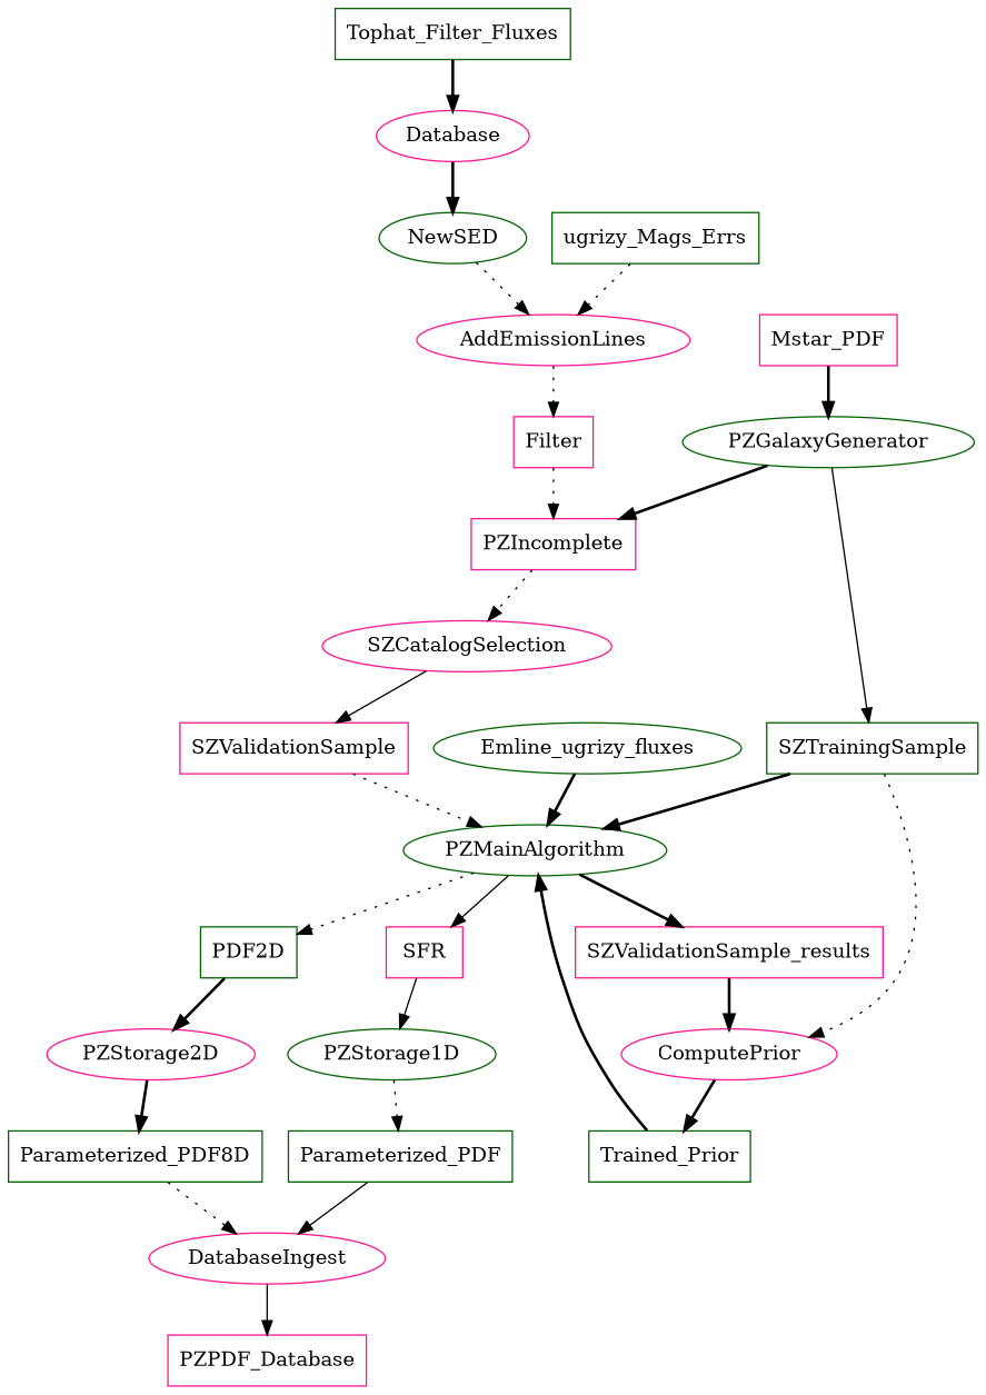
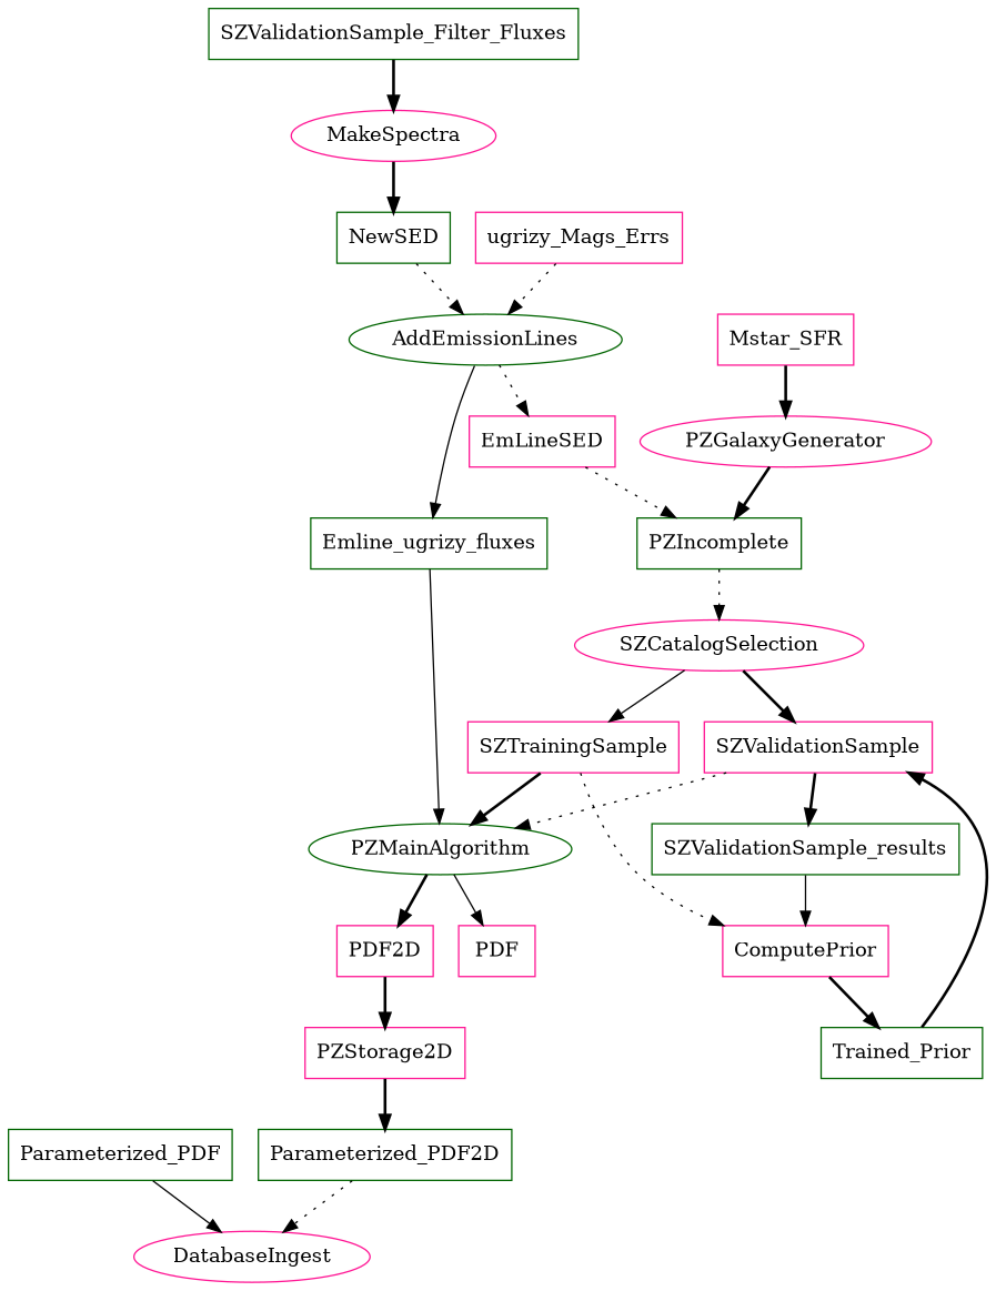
  digraph {
    node [color=darkgreen shape=box]
    edge [style=bold]
-   PZStorage1D [shape=ellipse]
    Parameterized_PDF
    DatabaseIngest [color=deeppink shape=ellipse]
    PZMainAlgorithm [shape=ellipse]
-   SZValidationSample_results [color=deeppink]
-   PDF2D
-   PDF [color=deeppink label=SFR]
-   ComputePrior [color=deeppink shape=ellipse]
-   PZStorage2D [color=deeppink shape=ellipse]
-   Parameterized_PDF2D [label=Parameterized_PDF8D]
-   AddEmissionLines [color=deeppink shape=ellipse]
-   Emline_ugrizy_fluxes [shape=ellipse]
-   EmLineSED [color=deeppink label=Filter]
-   PZIncomplete [color=deeppink]
+   SZValidationSample_results
+   PDF2D [color=deeppink]
+   PDF [color=deeppink]
+   ComputePrior [color=deeppink]
+   PZStorage2D [color=deeppink]
+   Parameterized_PDF2D
+   AddEmissionLines [shape=ellipse]
+   Emline_ugrizy_fluxes
+   EmLineSED [color=deeppink]
+   PZIncomplete
    SZCatalogSelection [color=deeppink shape=ellipse]
    SZValidationSample [color=deeppink]
-   SZTrainingSample
-   MakeSpectra [color=deeppink shape=ellipse label=Database]
-   NewSED [shape=ellipse]
-   PZPDF_Database [color=deeppink]
-   PZGalaxyGenerator [shape=ellipse]
+   SZTrainingSample [color=deeppink]
+   MakeSpectra [color=deeppink shape=ellipse]
+   NewSED
+   PZGalaxyGenerator [color=deeppink shape=ellipse]
    Trained_Prior
-   ugrizy_Mags_Errs
-   Mstar_SFR [color=deeppink label=Mstar_PDF]
-   Tophat_Filter_Fluxes
-   PZStorage1D -> Parameterized_PDF [style=dotted]
+   ugrizy_Mags_Errs [color=deeppink]
+   Mstar_SFR [color=deeppink]
+   Tophat_Filter_Fluxes [label=SZValidationSample_Filter_Fluxes]
    Parameterized_PDF -> DatabaseIngest [style=solid]
-   DatabaseIngest -> PZPDF_Database [style=solid]
-   PZMainAlgorithm -> SZValidationSample_results
-   PZMainAlgorithm -> PDF2D [style=dotted]
+   SZValidationSample -> SZValidationSample_results
+   PZMainAlgorithm -> PDF2D
    PZMainAlgorithm -> PDF [style=solid]
-   SZValidationSample_results -> ComputePrior
+   SZValidationSample_results -> ComputePrior [style=solid]
    PDF2D -> PZStorage2D
-   PDF -> PZStorage1D [style=solid]
    ComputePrior -> Trained_Prior
    PZStorage2D -> Parameterized_PDF2D
    Parameterized_PDF2D -> DatabaseIngest [style=dotted]
+   AddEmissionLines -> Emline_ugrizy_fluxes [style=solid]
    AddEmissionLines -> EmLineSED [style=dotted]
-   Emline_ugrizy_fluxes -> PZMainAlgorithm
+   Emline_ugrizy_fluxes -> PZMainAlgorithm [style=solid]
    EmLineSED -> PZIncomplete [style=dotted]
    PZIncomplete -> SZCatalogSelection [style=dotted]
-   SZCatalogSelection -> SZValidationSample [style=solid]
-   PZGalaxyGenerator -> SZTrainingSample [style=solid]
+   SZCatalogSelection -> SZValidationSample
+   SZCatalogSelection -> SZTrainingSample [style=solid]
    SZValidationSample -> PZMainAlgorithm [style=dotted]
    SZTrainingSample -> PZMainAlgorithm
    SZTrainingSample -> ComputePrior [style=dotted]
    MakeSpectra -> NewSED
    NewSED -> AddEmissionLines [style=dotted]
    PZGalaxyGenerator -> PZIncomplete
-   Trained_Prior -> PZMainAlgorithm
+   Trained_Prior -> SZValidationSample
    ugrizy_Mags_Errs -> AddEmissionLines [style=dotted]
    Mstar_SFR -> PZGalaxyGenerator
    Tophat_Filter_Fluxes -> MakeSpectra
  }
